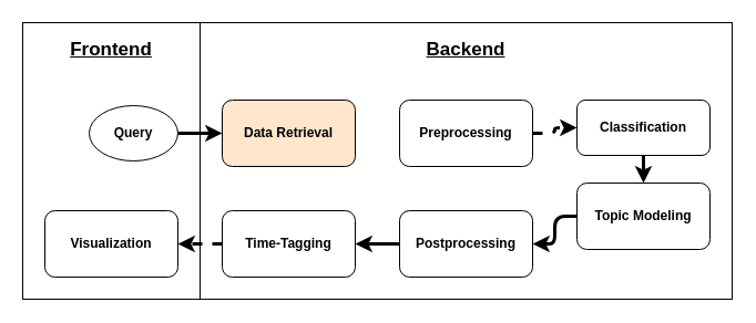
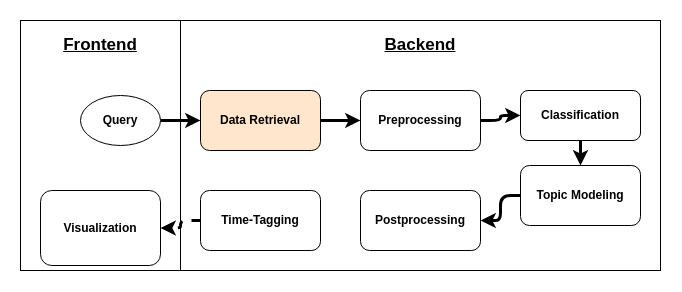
  <mxCell id="0" />
  <mxCell id="1" parent="0" />
+ <mxCell id="2" style="edgeStyle=orthogonalEdgeStyle;orthogonalLoop=1;jettySize=auto;html=1;exitX=1;exitY=0.5;exitDx=0;exitDy=0;entryX=0;entryY=0.5;entryDx=0;entryDy=0;strokeWidth=3;rounded=1;" edge="1" parent="1" source="3" target="5"><mxGeometry relative="1" as="geometry" /></mxCell>
  <mxCell id="3" value="Data Retrieval" style="rounded=1;whiteSpace=wrap;html=1;fontStyle=1;fillColor=#ffe6cc;" vertex="1" parent="1"><mxGeometry x="200" y="90" width="120" height="60" as="geometry" /></mxCell>
- <mxCell id="4" style="edgeStyle=orthogonalEdgeStyle;orthogonalLoop=1;jettySize=auto;html=1;exitX=1;exitY=0.5;exitDx=0;exitDy=0;entryX=0;entryY=0.5;entryDx=0;entryDy=0;strokeWidth=3;rounded=1;dashed=1;" edge="1" parent="1" source="5" target="7"><mxGeometry relative="1" as="geometry" /></mxCell>
+ <mxCell id="4" style="edgeStyle=orthogonalEdgeStyle;orthogonalLoop=1;jettySize=auto;html=1;exitX=1;exitY=0.5;exitDx=0;exitDy=0;entryX=0;entryY=0.5;entryDx=0;entryDy=0;strokeWidth=3;rounded=1;" edge="1" parent="1" source="5" target="7"><mxGeometry relative="1" as="geometry" /></mxCell>
  <mxCell id="5" value="Preprocessing" style="rounded=1;whiteSpace=wrap;html=1;fontStyle=1" vertex="1" parent="1"><mxGeometry x="360" y="90" width="120" height="60" as="geometry" /></mxCell>
  <mxCell id="6" style="edgeStyle=orthogonalEdgeStyle;orthogonalLoop=1;jettySize=auto;html=1;exitX=0.5;exitY=1;exitDx=0;exitDy=0;entryX=0.5;entryY=0;entryDx=0;entryDy=0;fontSize=11;strokeWidth=3;rounded=1;" edge="1" parent="1" source="7" target="9"><mxGeometry relative="1" as="geometry" /></mxCell>
  <mxCell id="7" value="&lt;div&gt;Classification&lt;/div&gt;" style="rounded=1;whiteSpace=wrap;html=1;fontStyle=1" vertex="1" parent="1"><mxGeometry x="520" y="90" width="120" height="50" as="geometry" /></mxCell>
  <mxCell id="8" style="edgeStyle=orthogonalEdgeStyle;orthogonalLoop=1;jettySize=auto;html=1;exitX=0;exitY=0.5;exitDx=0;exitDy=0;entryX=1;entryY=0.5;entryDx=0;entryDy=0;strokeWidth=3;rounded=1;" edge="1" parent="1" source="9" target="11"><mxGeometry relative="1" as="geometry" /></mxCell>
  <mxCell id="9" value="&lt;div&gt;Topic Modeling&lt;br&gt;&lt;/div&gt;" style="rounded=1;whiteSpace=wrap;html=1;fontStyle=1" vertex="1" parent="1"><mxGeometry x="520" y="165" width="120" height="60" as="geometry" /></mxCell>
- <mxCell id="10" style="edgeStyle=orthogonalEdgeStyle;orthogonalLoop=1;jettySize=auto;html=1;exitX=0;exitY=0.5;exitDx=0;exitDy=0;entryX=1;entryY=0.5;entryDx=0;entryDy=0;strokeWidth=3;rounded=1;" edge="1" parent="1" source="11" target="13"><mxGeometry relative="1" as="geometry" /></mxCell>
  <mxCell id="11" value="&lt;div&gt;Postprocessing&lt;/div&gt;" style="rounded=1;whiteSpace=wrap;html=1;fontStyle=1" vertex="1" parent="1"><mxGeometry x="360" y="190" width="120" height="60" as="geometry" /></mxCell>
  <mxCell id="12" style="edgeStyle=orthogonalEdgeStyle;orthogonalLoop=1;jettySize=auto;html=1;exitX=0;exitY=0.5;exitDx=0;exitDy=0;entryX=1;entryY=0.5;entryDx=0;entryDy=0;strokeWidth=3;rounded=1;dashed=1;" edge="1" parent="1" source="13" target="14"><mxGeometry relative="1" as="geometry" /></mxCell>
  <mxCell id="13" value="&lt;div&gt;Time-Tagging&lt;/div&gt;" style="rounded=1;whiteSpace=wrap;html=1;fontStyle=1" vertex="1" parent="1"><mxGeometry x="200" y="190" width="120" height="60" as="geometry" /></mxCell>
- <mxCell id="14" value="Visualization" style="rounded=1;whiteSpace=wrap;html=1;fontStyle=1" vertex="1" parent="1"><mxGeometry x="40" y="190" width="120" height="60" as="geometry" /></mxCell>
+ <mxCell id="14" value="Visualization" style="rounded=1;whiteSpace=wrap;html=1;fontStyle=1" vertex="1" parent="1"><mxGeometry x="40" y="190" width="120" height="75" as="geometry" /></mxCell>
  <mxCell id="15" style="edgeStyle=orthogonalEdgeStyle;rounded=0;orthogonalLoop=1;jettySize=auto;html=1;exitX=1;exitY=0.5;exitDx=0;exitDy=0;entryX=0;entryY=0.5;entryDx=0;entryDy=0;strokeWidth=3;" edge="1" parent="1" source="16" target="3"><mxGeometry relative="1" as="geometry" /></mxCell>
  <mxCell id="16" value="&lt;b&gt;Query&lt;/b&gt;" style="ellipse;whiteSpace=wrap;html=1;" vertex="1" parent="1"><mxGeometry x="80" y="95" width="80" height="50" as="geometry" /></mxCell>
  <mxCell id="17" value="" style="rounded=0;whiteSpace=wrap;html=1;fillColor=none;" vertex="1" parent="1"><mxGeometry x="20" y="20" width="160" height="250" as="geometry" /></mxCell>
  <mxCell id="18" value="Frontend" style="text;html=1;strokeColor=none;fillColor=none;align=center;verticalAlign=middle;whiteSpace=wrap;rounded=0;fontStyle=5;fontSize=17;" vertex="1" parent="1"><mxGeometry x="20" y="30" width="160" height="30" as="geometry" /></mxCell>
  <mxCell id="19" value="" style="rounded=0;whiteSpace=wrap;html=1;fillColor=none;" vertex="1" parent="1"><mxGeometry x="180" y="20" width="480" height="250" as="geometry" /></mxCell>
  <mxCell id="20" value="Backend" style="text;html=1;strokeColor=none;fillColor=none;align=center;verticalAlign=middle;whiteSpace=wrap;rounded=0;fontStyle=5;fontSize=17;" vertex="1" parent="1"><mxGeometry x="180" y="30" width="480" height="30" as="geometry" /></mxCell>
